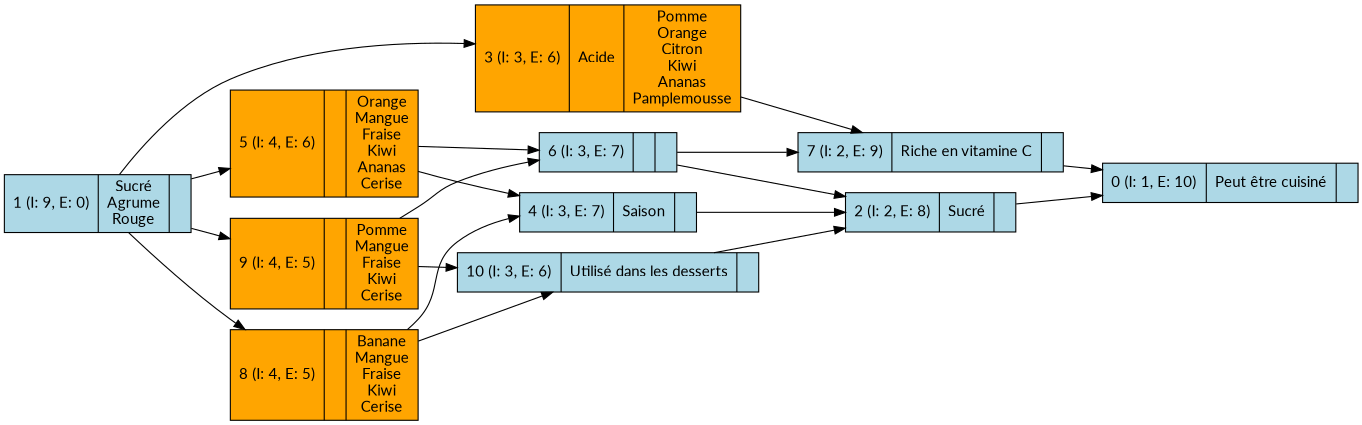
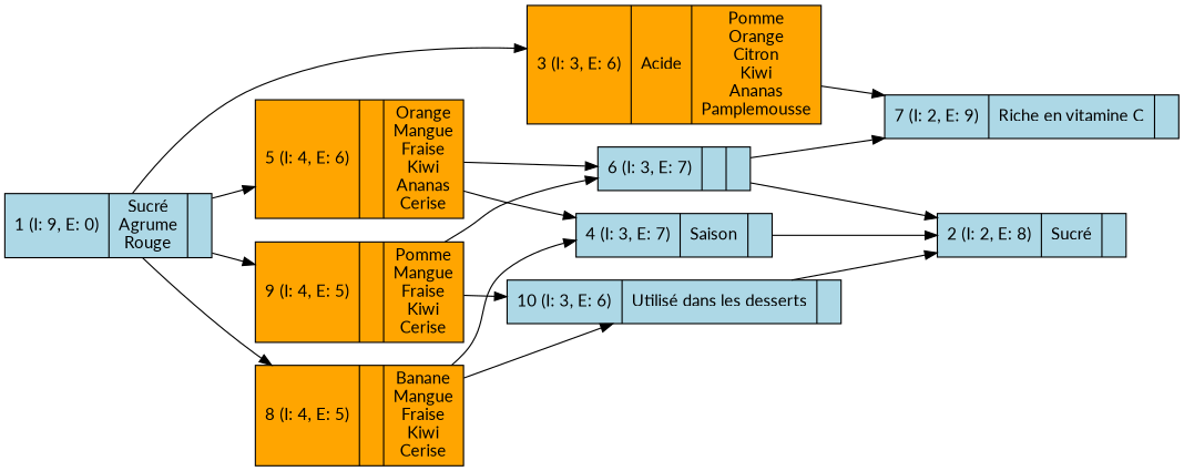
  digraph {
    fontname=Lato
    rankdir=LR
    node [fillcolor=lightblue fontname=Lato shape=record style=filled]
    edge [fontname=Lato]
-   n1 [label="{0 (I: 1, E: 10)|Peut être cuisiné\n|}"]
    n2 [label="{1 (I: 9, E: 0)|Sucré\nAgrume\nRouge\n|}"]
    n3 [fillcolor=orange label="{3 (I: 3, E: 6)|Acide\n|Pomme\nOrange\nCitron\nKiwi\nAnanas\nPamplemousse\n}"]
    n4 [fillcolor=orange label="{5 (I: 4, E: 6)||Orange\nMangue\nFraise\nKiwi\nAnanas\nCerise\n}"]
    n5 [fillcolor=orange label="{8 (I: 4, E: 5)||Banane\nMangue\nFraise\nKiwi\nCerise\n}"]
    n6 [fillcolor=orange label="{9 (I: 4, E: 5)||Pomme\nMangue\nFraise\nKiwi\nCerise\n}"]
    n7 [label="{7 (I: 2, E: 9)|Riche en vitamine C\n|}"]
    n8 [label="{4 (I: 3, E: 7)|Saison\n|}"]
    n9 [label="{6 (I: 3, E: 7)||}"]
    n10 [label="{10 (I: 3, E: 6)|Utilisé dans les desserts\n|}"]
    n11 [label="{2 (I: 2, E: 8)|Sucré\n|}"]
    n2 -> n3
    n2 -> n4
    n2 -> n5
    n2 -> n6
    n3 -> n7
    n4 -> n8
    n4 -> n9
    n5 -> n8
    n5 -> n10
    n6 -> n9
    n6 -> n10
-   n7 -> n1
    n8 -> n11
    n9 -> n7
    n9 -> n11
    n10 -> n11
-   n11 -> n1
  }
